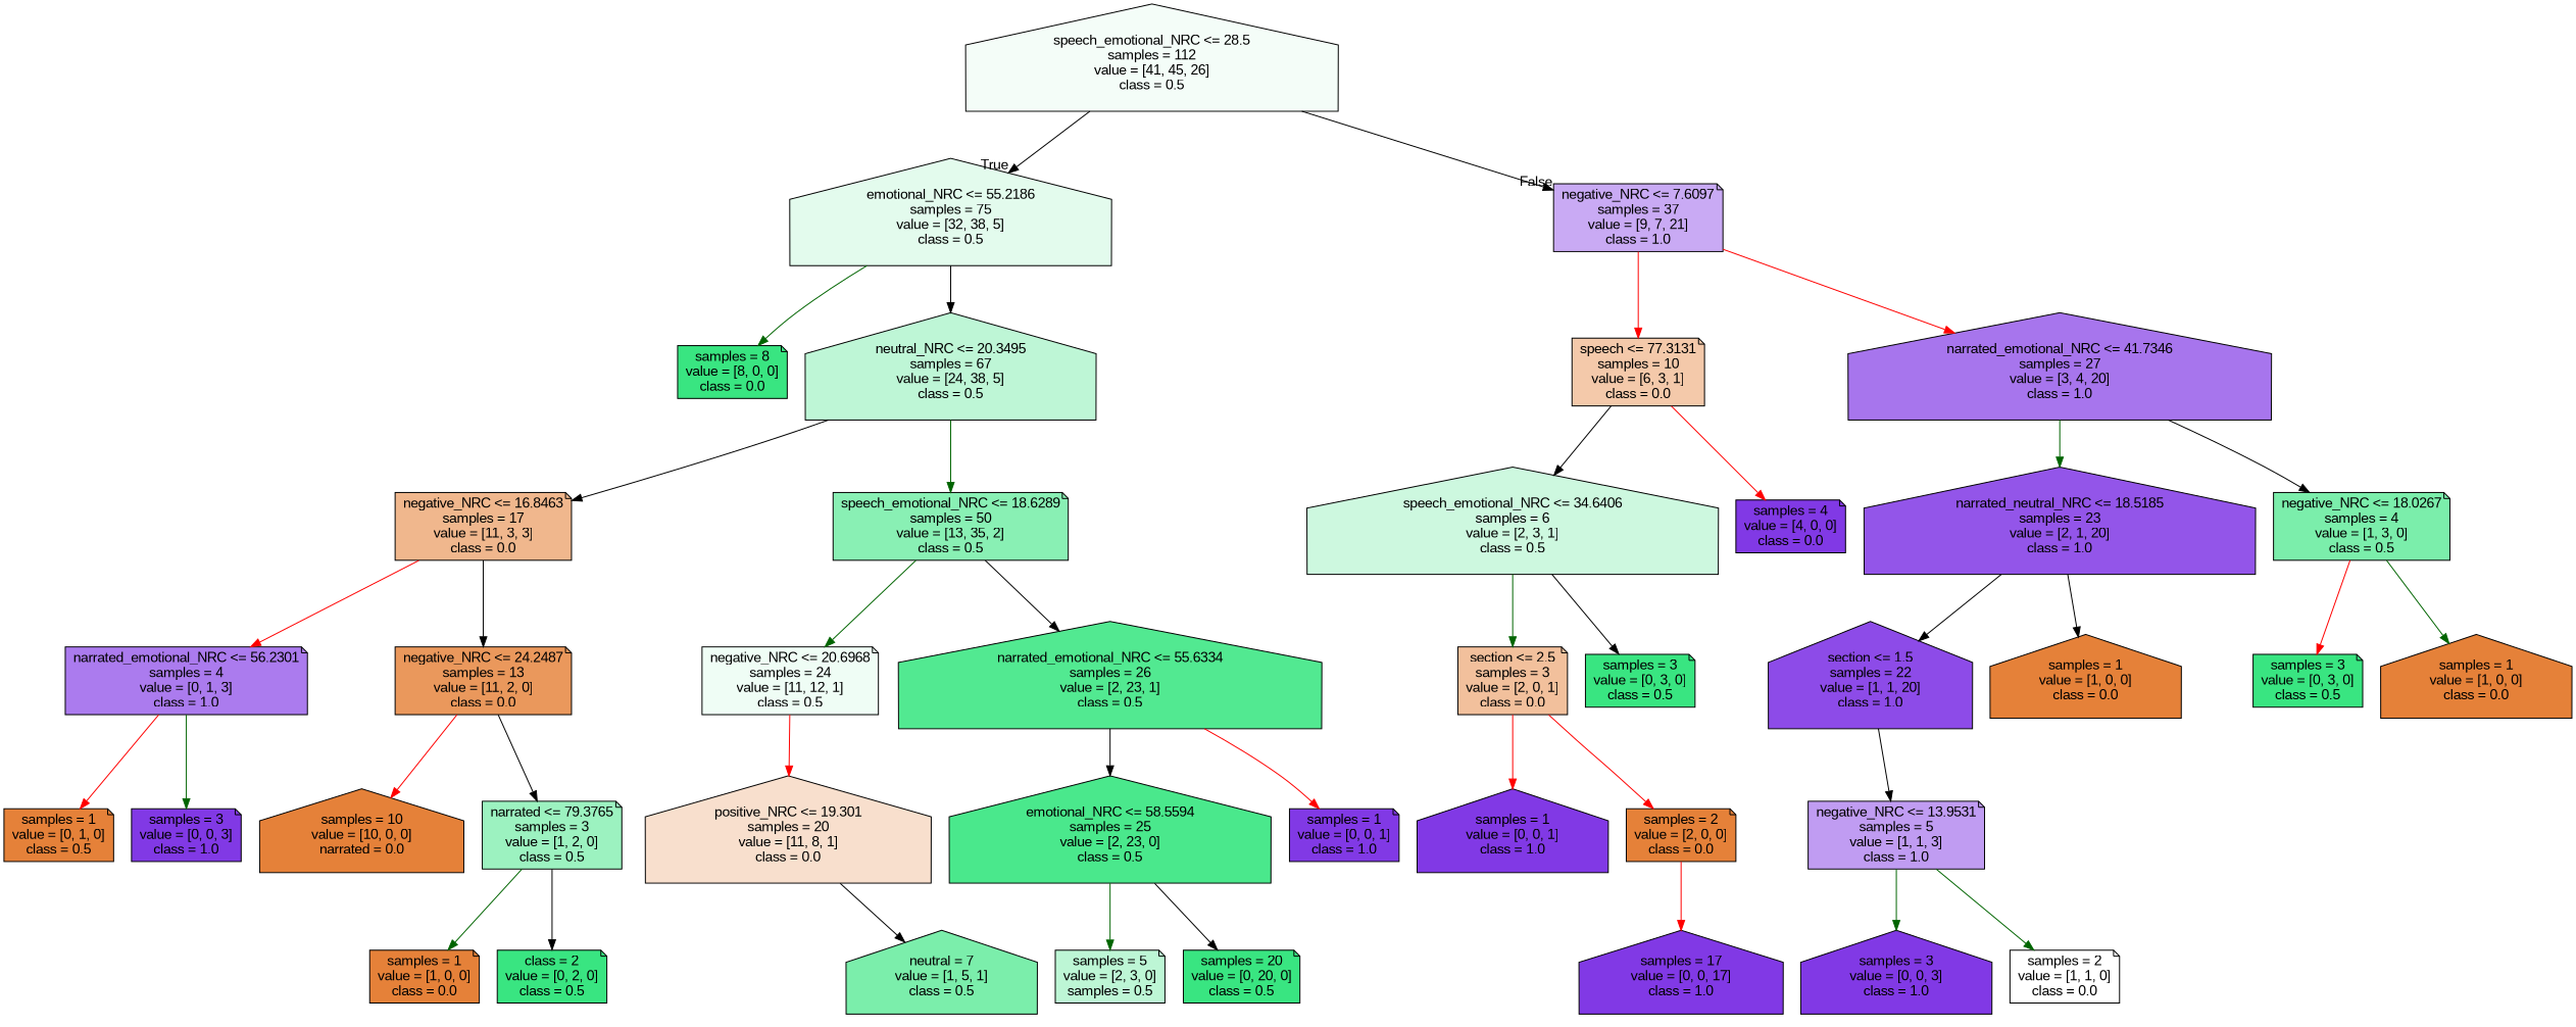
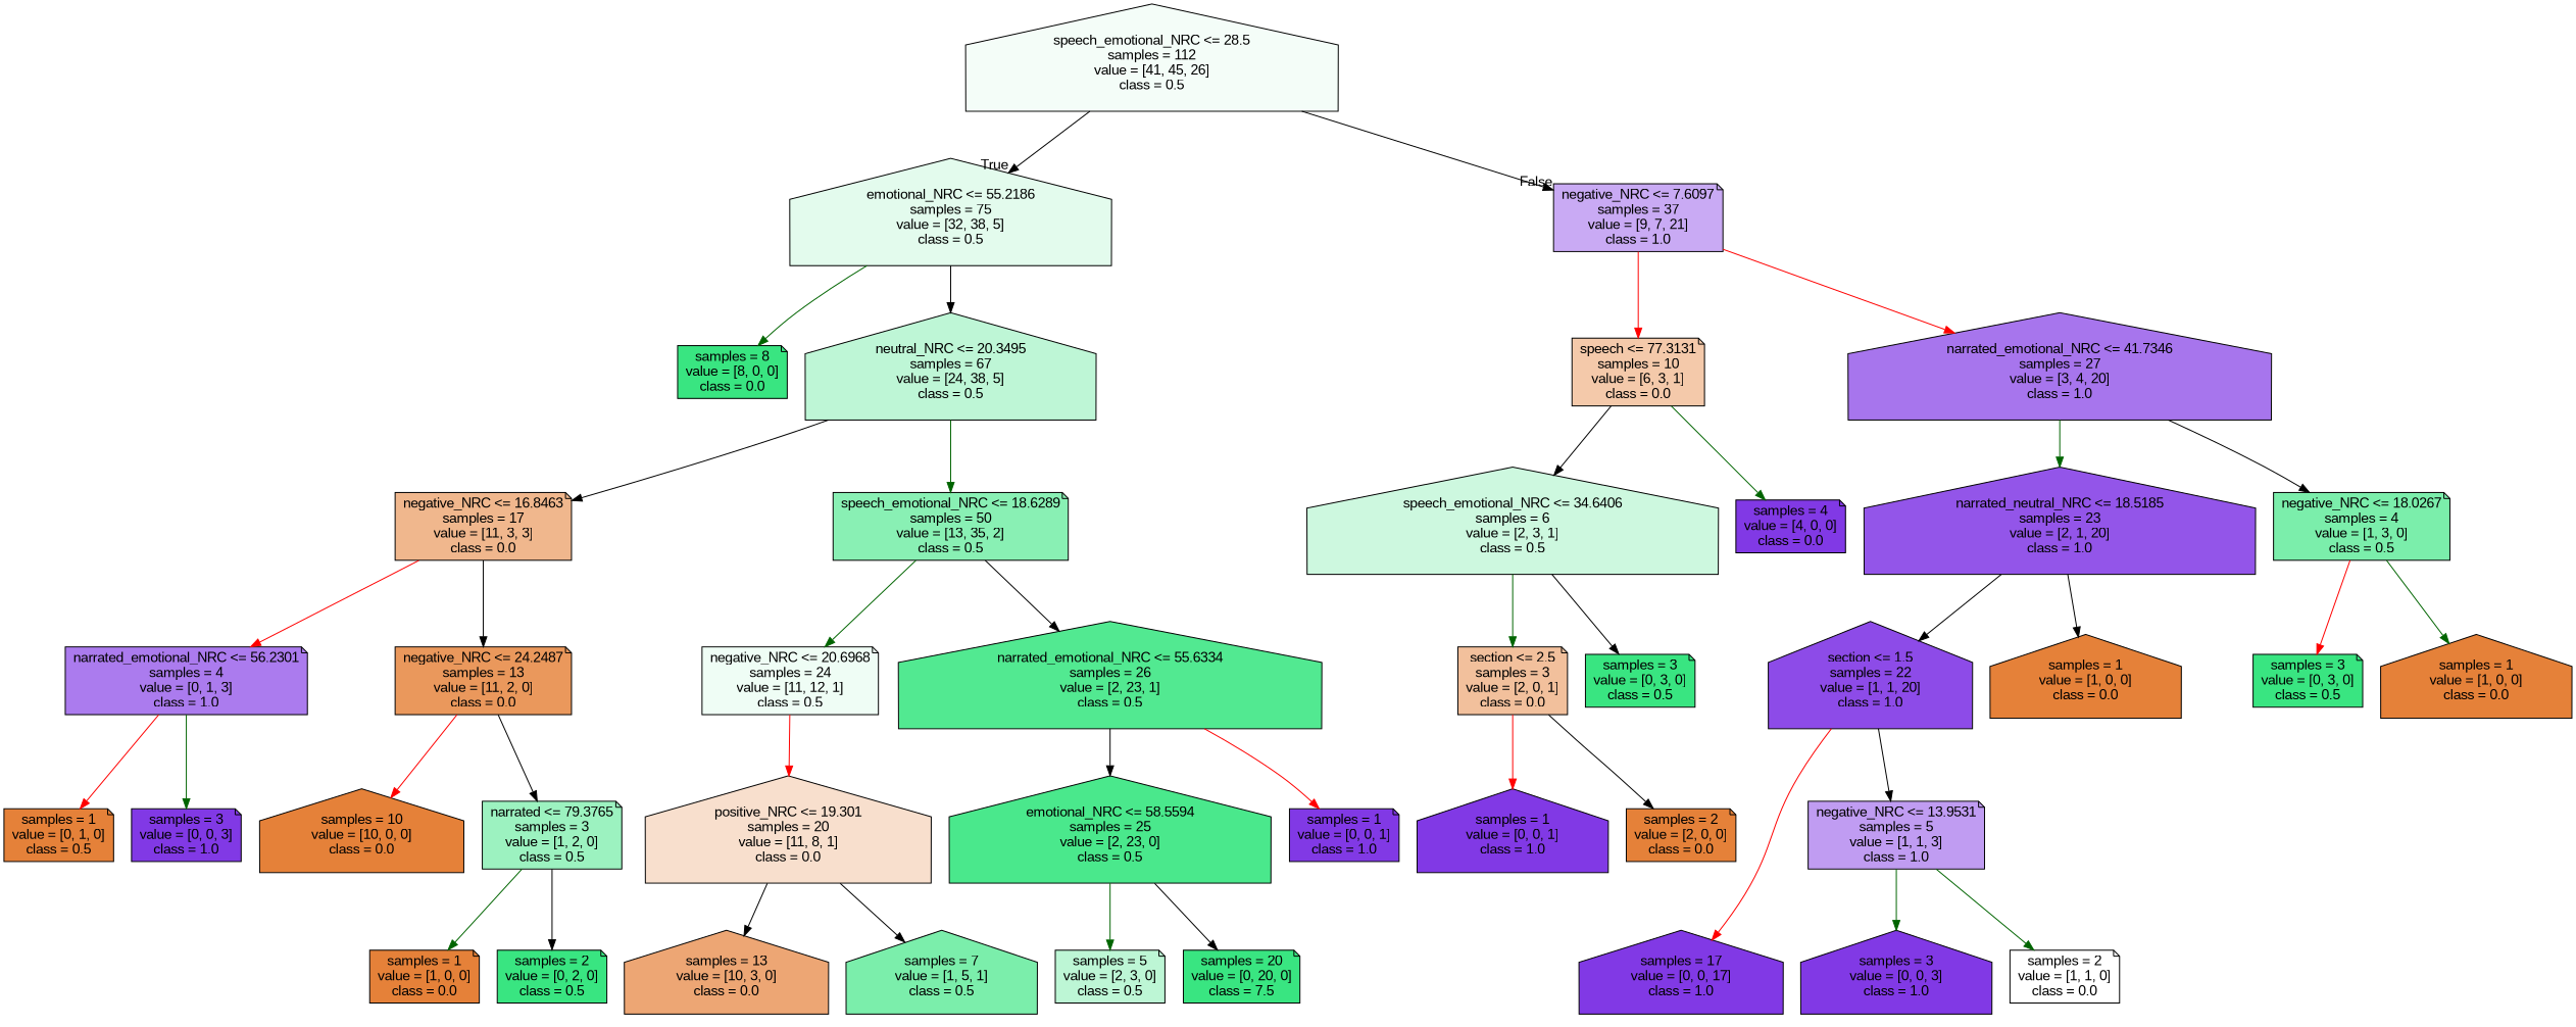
  digraph {
    fontname="Liberation Sans"
    node [color=black fillcolor="#e58139ff" fontname="Liberation Sans" shape=note style=filled]
    edge [color=black fontname="Liberation Sans"]
    n1 [fillcolor="#39e5810e" label="speech_emotional_NRC <= 28.5\nsamples = 112\nvalue = [41, 45, 26]\nclass = 0.5" shape=house]
    n2 [fillcolor="#39e58124" label="emotional_NRC <= 55.2186\nsamples = 75\nvalue = [32, 38, 5]\nclass = 0.5" shape=house]
    n3 [fillcolor="#8139e56d" label="negative_NRC <= 7.6097\nsamples = 37\nvalue = [9, 7, 21]\nclass = 1.0"]
    n4 [fillcolor="#39e581ff" label="samples = 8\nvalue = [8, 0, 0]\nclass = 0.0"]
    n5 [fillcolor="#39e58153" label="neutral_NRC <= 20.3495\nsamples = 67\nvalue = [24, 38, 5]\nclass = 0.5" shape=house]
    n6 [fillcolor="#e581396d" label="speech <= 77.3131\nsamples = 10\nvalue = [6, 3, 1]\nclass = 0.0"]
    n7 [fillcolor="#8139e5b1" label="narrated_emotional_NRC <= 41.7346\nsamples = 27\nvalue = [3, 4, 20]\nclass = 1.0" shape=house]
    n8 [fillcolor="#e5813992" label="negative_NRC <= 16.8463\nsamples = 17\nvalue = [11, 3, 3]\nclass = 0.0"]
    n9 [fillcolor="#39e58198" label="speech_emotional_NRC <= 18.6289\nsamples = 50\nvalue = [13, 35, 2]\nclass = 0.5"]
    n10 [fillcolor="#8139e5aa" label="narrated_emotional_NRC <= 56.2301\nsamples = 4\nvalue = [0, 1, 3]\nclass = 1.0"]
    n11 [fillcolor="#e58139d1" label="negative_NRC <= 24.2487\nsamples = 13\nvalue = [11, 2, 0]\nclass = 0.0"]
    n12 [fillcolor="#39e58114" label="negative_NRC <= 20.6968\nsamples = 24\nvalue = [11, 12, 1]\nclass = 0.5"]
    n13 [fillcolor="#39e581df" label="narrated_emotional_NRC <= 55.6334\nsamples = 26\nvalue = [2, 23, 1]\nclass = 0.5" shape=house]
    n14 [label="samples = 1\nvalue = [0, 1, 0]\nclass = 0.5"]
    n15 [fillcolor="#8139e5ff" label="samples = 3\nvalue = [0, 0, 3]\nclass = 1.0"]
-   n16 [label="samples = 10\nvalue = [10, 0, 0]\nnarrated = 0.0" shape=house]
+   n16 [label="samples = 10\nvalue = [10, 0, 0]\nclass = 0.0" shape=house]
    n17 [fillcolor="#39e5817f" label="narrated <= 79.3765\nsamples = 3\nvalue = [1, 2, 0]\nclass = 0.5"]
    n18 [label="samples = 1\nvalue = [1, 0, 0]\nclass = 0.0"]
-   n19 [fillcolor="#39e581ff" label="class = 2\nvalue = [0, 2, 0]\nclass = 0.5"]
+   n19 [fillcolor="#39e581ff" label="samples = 2\nvalue = [0, 2, 0]\nclass = 0.5"]
    n20 [fillcolor="#e5813940" label="positive_NRC <= 19.301\nsamples = 20\nvalue = [11, 8, 1]\nclass = 0.0" shape=house]
    n21 [fillcolor="#39e581e9" label="emotional_NRC <= 58.5594\nsamples = 25\nvalue = [2, 23, 0]\nclass = 0.5" shape=house]
    n22 [fillcolor="#8139e5ff" label="samples = 1\nvalue = [0, 0, 1]\nclass = 1.0"]
-   n24 [fillcolor="#39e581aa" label="neutral = 7\nvalue = [1, 5, 1]\nclass = 0.5" shape=house]
-   n25 [fillcolor="#39e58155" label="samples = 5\nvalue = [2, 3, 0]\nsamples = 0.5"]
-   n26 [fillcolor="#39e581ff" label="samples = 20\nvalue = [0, 20, 0]\nclass = 0.5"]
+   n23 [fillcolor="#e58139b3" label="samples = 13\nvalue = [10, 3, 0]\nclass = 0.0" shape=house]
+   n24 [fillcolor="#39e581aa" label="samples = 7\nvalue = [1, 5, 1]\nclass = 0.5" shape=house]
+   n25 [fillcolor="#39e58155" label="samples = 5\nvalue = [2, 3, 0]\nclass = 0.5"]
+   n26 [fillcolor="#39e581ff" label="samples = 20\nvalue = [0, 20, 0]\nclass = 7.5"]
    n27 [fillcolor="#39e58140" label="speech_emotional_NRC <= 34.6406\nsamples = 6\nvalue = [2, 3, 1]\nclass = 0.5" shape=house]
    n28 [fillcolor="#8139e5ff" label="samples = 4\nvalue = [4, 0, 0]\nclass = 0.0"]
    n29 [fillcolor="#8139e5db" label="narrated_neutral_NRC <= 18.5185\nsamples = 23\nvalue = [2, 1, 20]\nclass = 1.0" shape=house]
    n30 [fillcolor="#39e581aa" label="negative_NRC <= 18.0267\nsamples = 4\nvalue = [1, 3, 0]\nclass = 0.5"]
    n31 [fillcolor="#e581397f" label="section <= 2.5\nsamples = 3\nvalue = [2, 0, 1]\nclass = 0.0"]
    n32 [fillcolor="#39e581ff" label="samples = 3\nvalue = [0, 3, 0]\nclass = 0.5"]
    n33 [fillcolor="#8139e5ff" label="samples = 1\nvalue = [0, 0, 1]\nclass = 1.0" shape=house]
    n34 [label="samples = 2\nvalue = [2, 0, 0]\nclass = 0.0"]
    n35 [fillcolor="#8139e5e7" label="section <= 1.5\nsamples = 22\nvalue = [1, 1, 20]\nclass = 1.0" shape=house]
    n36 [label="samples = 1\nvalue = [1, 0, 0]\nclass = 0.0" shape=house]
    n37 [fillcolor="#39e581ff" label="samples = 3\nvalue = [0, 3, 0]\nclass = 0.5"]
    n38 [label="samples = 1\nvalue = [1, 0, 0]\nclass = 0.0" shape=house]
    n39 [fillcolor="#8139e57f" label="negative_NRC <= 13.9531\nsamples = 5\nvalue = [1, 1, 3]\nclass = 1.0"]
    n40 [fillcolor="#8139e5ff" label="samples = 17\nvalue = [0, 0, 17]\nclass = 1.0" shape=house]
    n41 [fillcolor="#8139e5ff" label="samples = 3\nvalue = [0, 0, 3]\nclass = 1.0" shape=house]
    n42 [fillcolor="#e5813900" label="samples = 2\nvalue = [1, 1, 0]\nclass = 0.0"]
    n1 -> n2 [headlabel=True labelangle=45 labeldistance=2.5]
    n1 -> n3 [headlabel=False labelangle=-45 labeldistance=2.5]
    n2 -> n4 [color=darkgreen]
    n2 -> n5
    n3 -> n6 [color=red]
    n3 -> n7 [color=red]
    n5 -> n8
    n5 -> n9 [color=darkgreen]
    n6 -> n27
-   n6 -> n28 [color=red]
+   n6 -> n28 [color=darkgreen]
    n7 -> n29 [color=darkgreen]
    n7 -> n30
    n8 -> n10 [color=red]
    n8 -> n11
    n9 -> n12 [color=darkgreen]
    n9 -> n13
    n10 -> n14 [color=red]
    n10 -> n15 [color=darkgreen]
    n11 -> n16 [color=red]
    n11 -> n17
    n12 -> n20 [color=red]
    n13 -> n21
    n13 -> n22 [color=red]
    n17 -> n18 [color=darkgreen]
    n17 -> n19
+   n20 -> n23
    n20 -> n24
    n21 -> n25 [color=darkgreen]
    n21 -> n26
    n27 -> n31 [color=darkgreen]
    n27 -> n32
    n29 -> n35
    n29 -> n36
    n30 -> n37 [color=red]
    n30 -> n38 [color=darkgreen]
    n31 -> n33 [color=red]
-   n31 -> n34 [color=red]
+   n31 -> n34
    n35 -> n39
-   n34 -> n40 [color=red]
+   n35 -> n40 [color=red]
    n39 -> n41 [color=darkgreen]
    n39 -> n42 [color=darkgreen]
  }
